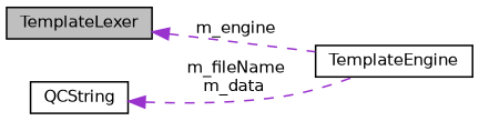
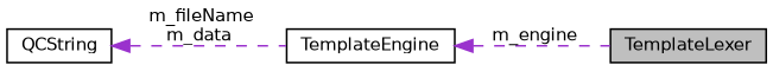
  digraph {
    rankdir=LR
    node [color=black fillcolor=white fontname=Helvetica fontsize=10 shape=record style=filled]
    edge [color=darkorchid3 dir=back fontname=Helvetica fontsize=10 labelfontname=Helvetica labelfontsize=10 style=dashed]
    n1 [fillcolor=grey75 fontcolor=black height=0.2 label=TemplateLexer width=0.4]
    n2 [height=0.2 label=QCString width=0.4]
    n3 [height=0.2 label=TemplateEngine width=0.4]
    n2 -> n3 [label=" m_fileName\nm_data"]
-   n1 -> n3 [label=" m_engine"]
+   n3 -> n1 [label=" m_engine"]
  }
